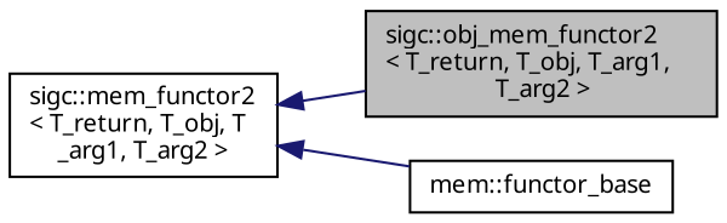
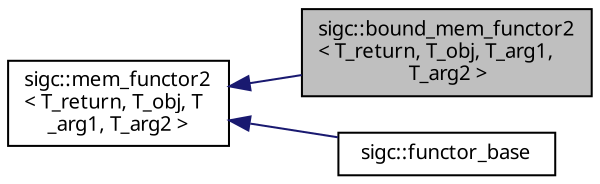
  digraph {
    rankdir=LR
    node [color=black fillcolor=white fontname=Sans fontsize=10 shape=record style=filled]
    edge [color=midnightblue dir=back fontname=Sans fontsize=10 labelfontname=Sans labelfontsize=10 style=solid]
-   n1 [fillcolor=grey75 fontcolor=black height=0.2 label="sigc::obj_mem_functor2\l\< T_return, T_obj, T_arg1,\l T_arg2 \>" width=0.4]
+   n1 [fillcolor=grey75 fontcolor=black height=0.2 label="sigc::bound_mem_functor2\l\< T_return, T_obj, T_arg1,\l T_arg2 \>" width=0.4]
    n2 [height=0.2 label="sigc::mem_functor2\l\< T_return, T_obj, T\l_arg1, T_arg2 \>" width=0.4]
-   n3 [height=0.2 label="mem::functor_base" width=0.4]
+   n3 [height=0.2 label="sigc::functor_base" width=0.4]
    n2 -> n1
    n2 -> n3
  }
